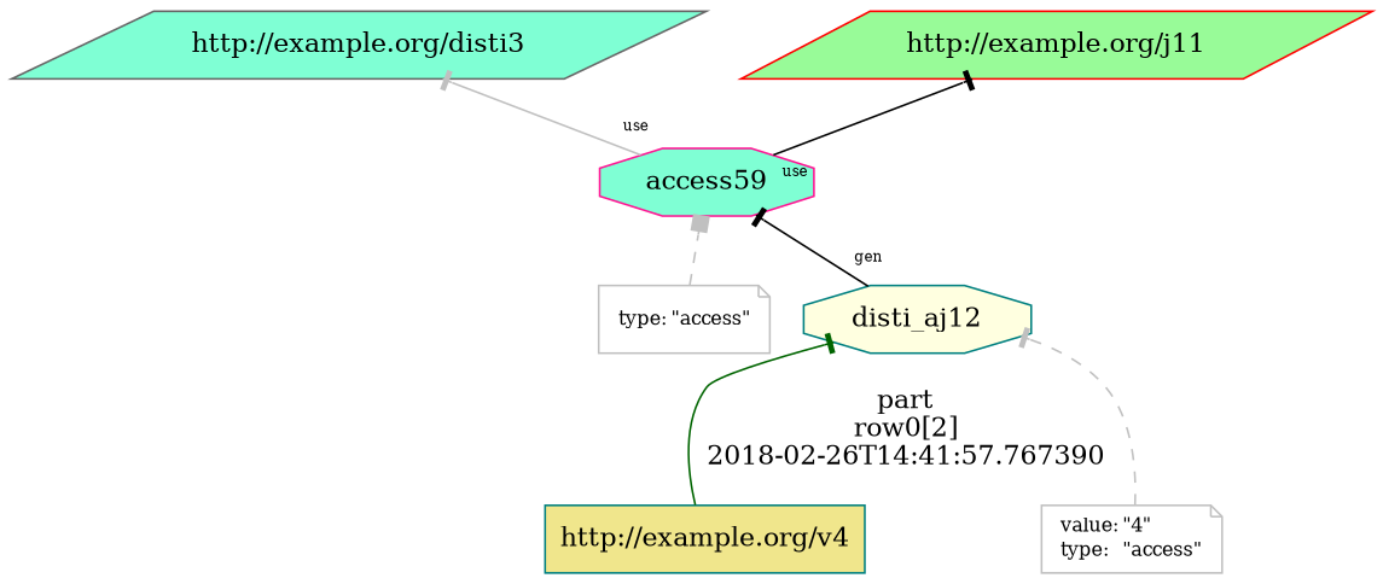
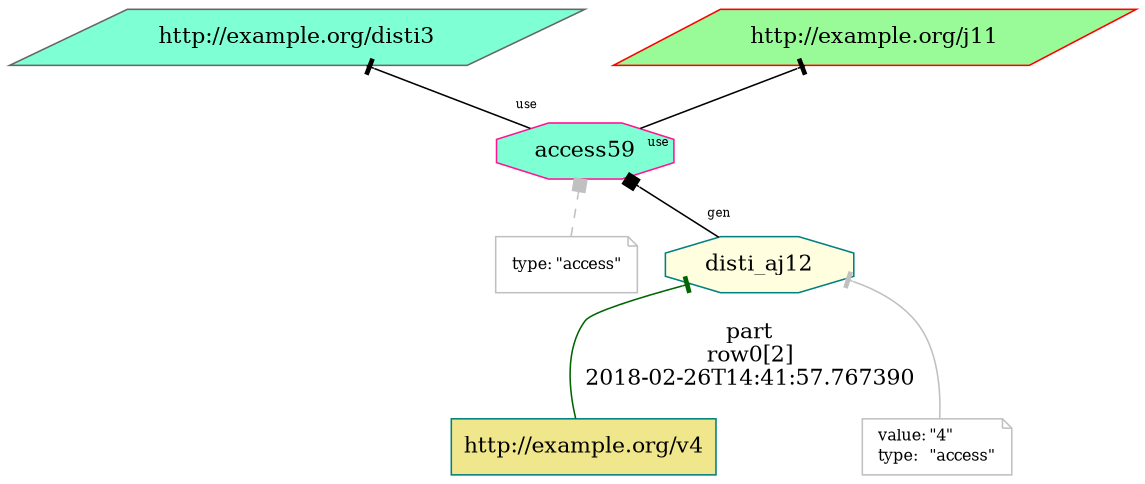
  digraph {
    rankdir=BT
    node [color=teal shape=octagon style=filled]
    edge [arrowhead=tee labelangle=60.0 labeldistance=1.5 labelfontsize=8 rotation=20]
    n1 [fillcolor=lightyellow label=disti_aj12]
    n2 [color=deeppink fillcolor=aquamarine label=access59 sides=4]
    "http://example.org/v4" [fillcolor=khaki shape=box]
    "http://example.org/disti3" [color=gray40 fillcolor=aquamarine shape=parallelogram]
    "http://example.org/j11" [color=red fillcolor=palegreen shape=parallelogram]
    n6 [color=gray fontcolor=black fontsize=10 label=<<TABLE cellpadding="0" border="0"> 	<TR> 	    <TD align="left">value:</TD> 	    <TD align="left">&quot;4&quot;</TD> 	</TR> 	<TR> 	    <TD align="left">type:</TD> 	    <TD align="left">&quot;access&quot;</TD> 	</TR> </TABLE>> shape=note style=""]
    n7 [color=gray fontcolor=black fontsize=10 label=<<TABLE cellpadding="0" border="0"> 	<TR> 	    <TD align="left">type:</TD> 	    <TD align="left">&quot;access&quot;</TD> 	</TR> </TABLE>> shape=note style=""]
-   n1 -> n2 [taillabel=gen]
-   n2 -> "http://example.org/disti3" [taillabel=use color=gray]
+   n1 -> n2 [arrowhead=box taillabel=gen]
+   n2 -> "http://example.org/disti3" [taillabel=use]
    n2 -> "http://example.org/j11" [taillabel=use]
    "http://example.org/v4" -> n1 [color=darkgreen label="part\nrow0[2]\n2018-02-26T14:41:57.767390"]
-   n6 -> n1 [color=gray style=dashed labelangle="" labeldistance="" labelfontsize="" rotation=""]
+   n6 -> n1 [color=gray style=solid labelangle="" labeldistance="" labelfontsize="" rotation=""]
    n7 -> n2 [arrowhead=box color=gray style=dashed labelangle="" labeldistance="" labelfontsize="" rotation=""]
  }
